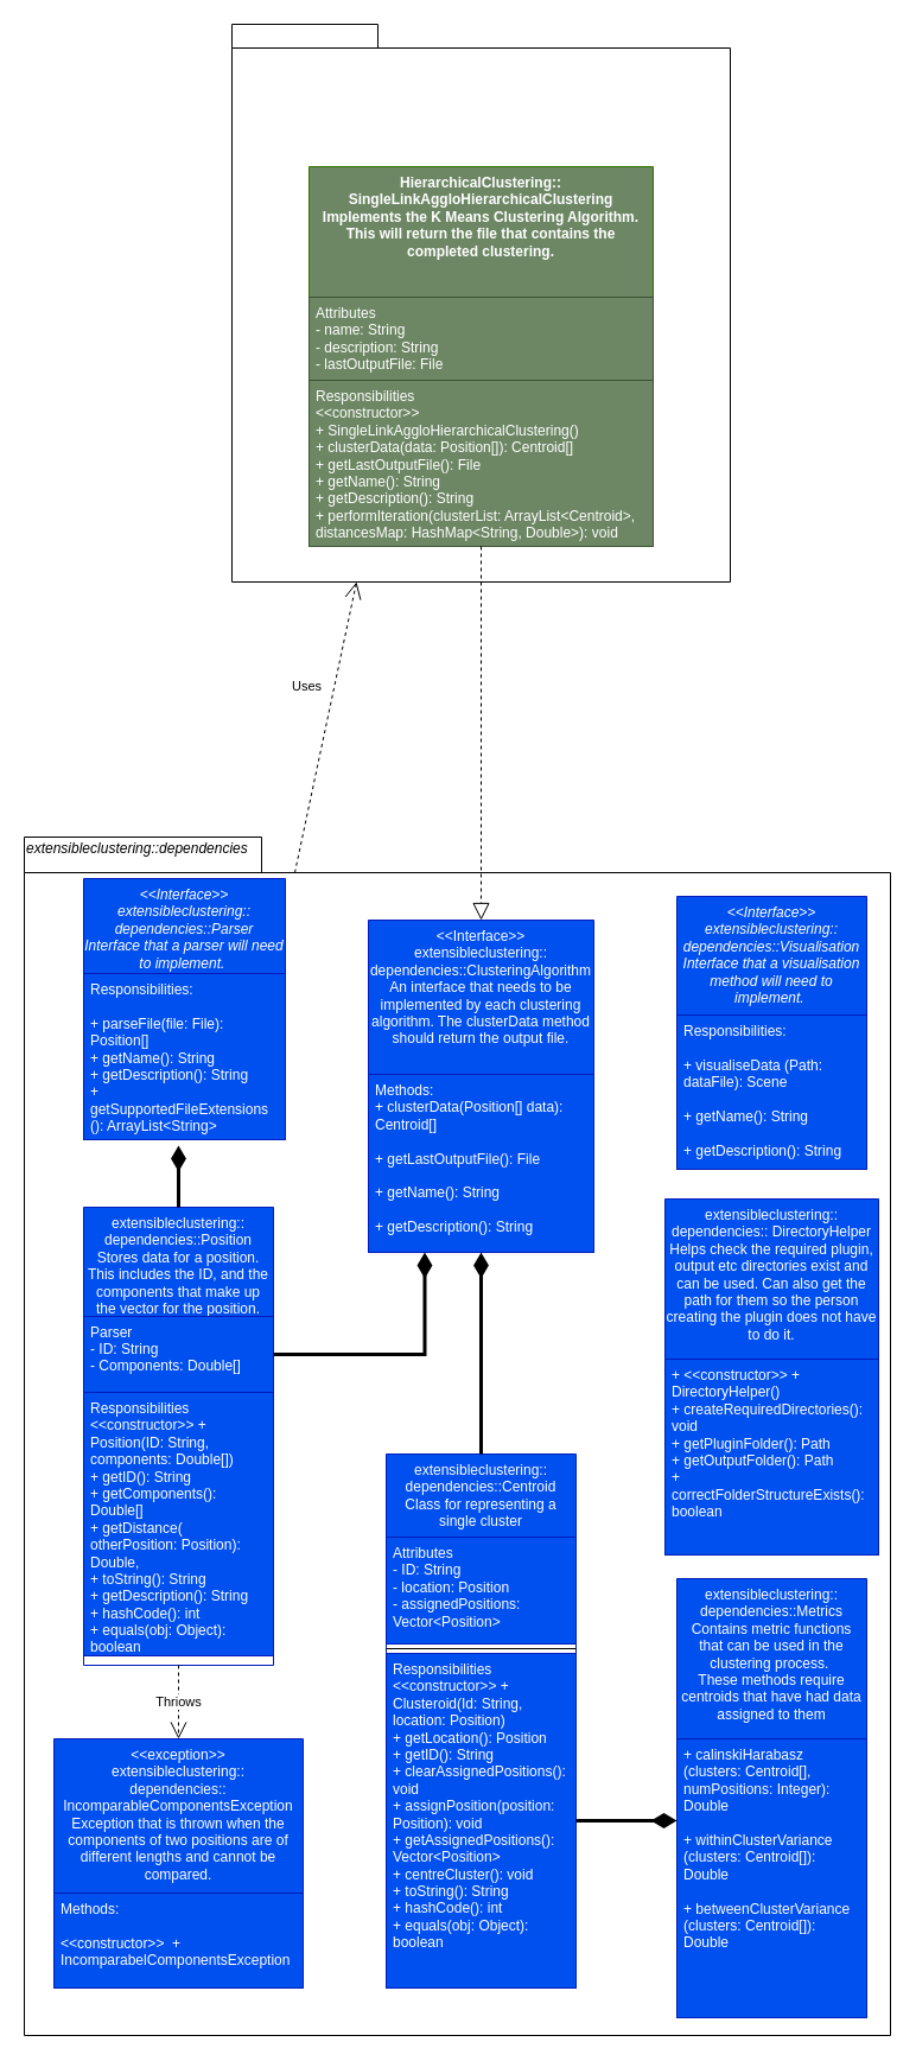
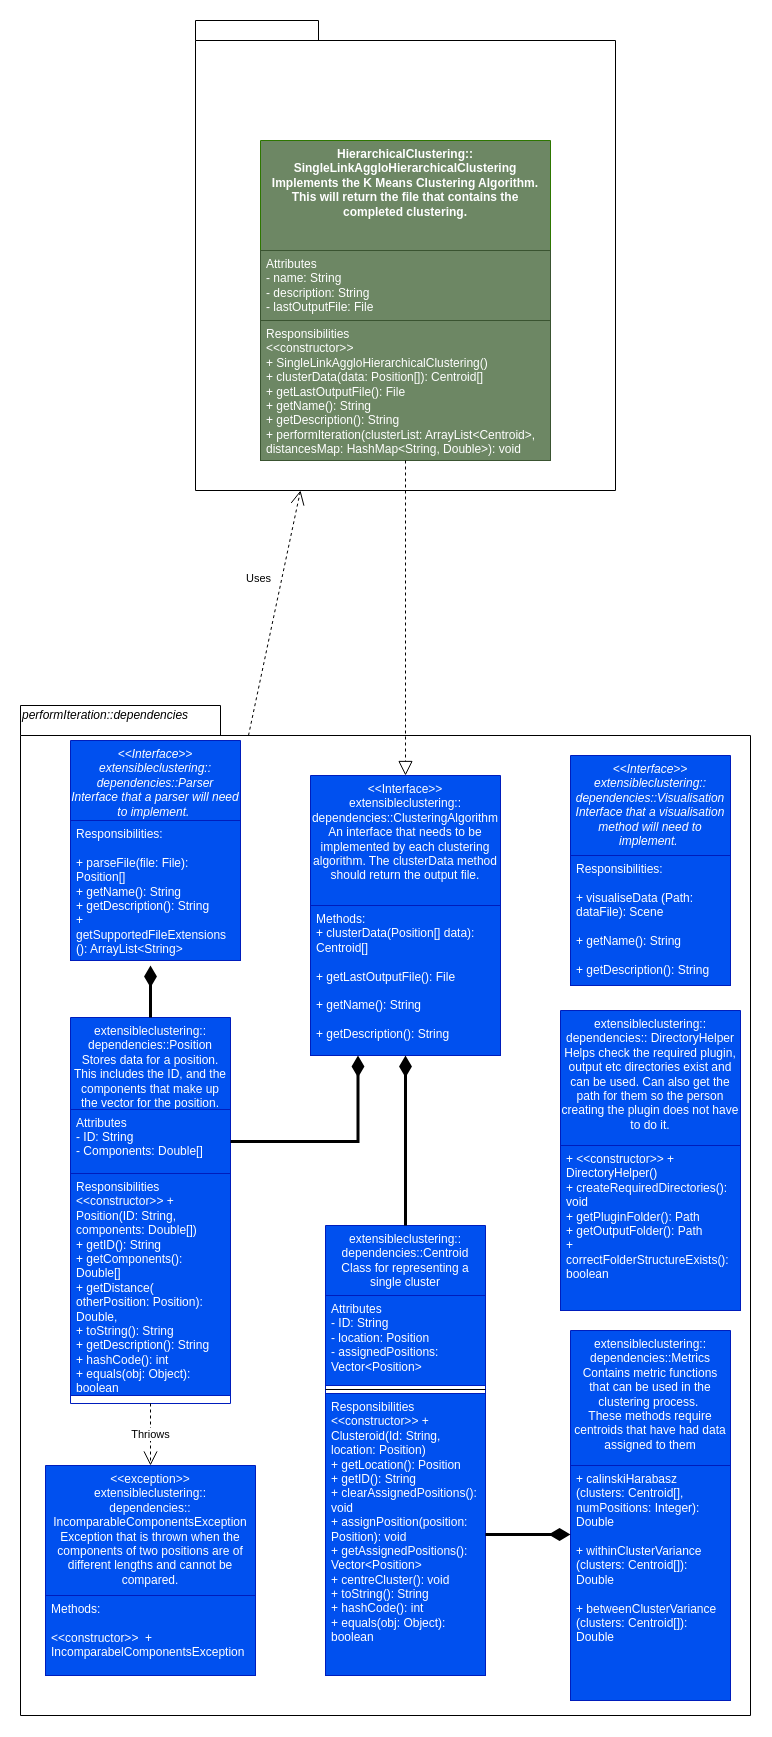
  <mxCell id="0" />
  <mxCell id="1" parent="0" />
  <mxCell id="2" value="" style="shape=folder;fontStyle=1;spacingTop=10;tabWidth=123;tabHeight=20;tabPosition=left;html=1;" parent="1" vertex="1"><mxGeometry x="195" y="20" width="420" height="470" as="geometry" /></mxCell>
  <mxCell id="3" value="HierarchicalClustering:: SingleLinkAggloHierarchicalClustering&lt;br&gt;Implements the K Means Clustering Algorithm. This will return the file that contains the completed clustering." style="swimlane;fontStyle=1;align=center;verticalAlign=top;childLayout=stackLayout;horizontal=1;startSize=110;horizontalStack=0;resizeParent=1;resizeParentMax=0;resizeLast=0;collapsible=1;marginBottom=0;whiteSpace=wrap;labelBorderColor=none;html=1;strokeColor=#2D7600;fontColor=#ffffff;fillColor=#6D8764;" parent="1" vertex="1"><mxGeometry x="260" y="140" width="290" height="320" as="geometry" /></mxCell>
  <mxCell id="4" value="Attributes&#10;- name: String&#10;- description: String&#10;- lastOutputFile: File" style="text;align=left;verticalAlign=top;spacingLeft=4;spacingRight=4;overflow=hidden;rotatable=0;points=[[0,0.5],[1,0.5]];portConstraint=eastwest;rounded=0;shadow=0;html=0;fontStyle=0;whiteSpace=wrap;strokeColor=#3A5431;fontColor=#ffffff;fillColor=#6D8764;" parent="3" vertex="1"><mxGeometry y="110" width="290" height="70" as="geometry" /></mxCell>
  <mxCell id="5" value="Responsibilities&#10;&lt;&lt;constructor&gt;&gt; + SingleLinkAggloHierarchicalClustering()&#10;+ clusterData(data: Position[]): Centroid[]&#10;+ getLastOutputFile(): File&#10;+ getName(): String&#10;+ getDescription(): String&#10;+ performIteration(clusterList: ArrayList&lt;Centroid&gt;, distancesMap: HashMap&lt;String, Double&gt;): void" style="text;strokeColor=#3A5431;fillColor=#6d8764;align=left;verticalAlign=top;spacingLeft=4;spacingRight=4;overflow=hidden;rotatable=0;points=[[0,0.5],[1,0.5]];portConstraint=eastwest;whiteSpace=wrap;fontColor=#ffffff;" parent="3" vertex="1"><mxGeometry y="180" width="290" height="140" as="geometry" /></mxCell>
  <mxCell id="6" value="" style="shape=folder;fontStyle=1;spacingTop=10;tabWidth=200;tabHeight=30;tabPosition=left;html=1;" parent="1" vertex="1"><mxGeometry x="20" y="705" width="730" height="1010" as="geometry" /></mxCell>
  <mxCell id="7" value="extensibleclustering::&#10;dependencies::Position&#10;Stores data for a position. This includes the ID, and the components that make up the vector for the position." style="swimlane;fontStyle=0;align=center;verticalAlign=top;childLayout=stackLayout;horizontal=1;startSize=92;horizontalStack=0;resizeParent=1;resizeLast=0;collapsible=1;marginBottom=0;rounded=0;shadow=0;strokeWidth=1;whiteSpace=wrap;fillColor=#0050ef;strokeColor=#001DBC;fontColor=#ffffff;" parent="1" vertex="1"><mxGeometry x="70" y="1017" width="160" height="386" as="geometry"><mxRectangle x="130" y="380" width="160" height="26" as="alternateBounds" /></mxGeometry></mxCell>
- <mxCell id="8" value="Parser&#10;- ID: String&#10;- Components: Double[]" style="text;align=left;verticalAlign=top;spacingLeft=4;spacingRight=4;overflow=hidden;rotatable=0;points=[[0,0.5],[1,0.5]];portConstraint=eastwest;rounded=0;shadow=0;html=0;fontStyle=0;fillColor=#0050ef;strokeColor=#001DBC;fontColor=#ffffff;" parent="7" vertex="1"><mxGeometry y="92" width="160" height="64" as="geometry" /></mxCell>
+ <mxCell id="8" value="Attributes&#10;- ID: String&#10;- Components: Double[]" style="text;align=left;verticalAlign=top;spacingLeft=4;spacingRight=4;overflow=hidden;rotatable=0;points=[[0,0.5],[1,0.5]];portConstraint=eastwest;rounded=0;shadow=0;html=0;fontStyle=0;fillColor=#0050ef;strokeColor=#001DBC;fontColor=#ffffff;" parent="7" vertex="1"><mxGeometry y="92" width="160" height="64" as="geometry" /></mxCell>
  <mxCell id="9" value="Responsibilities&#10;&lt;&lt;constructor&gt;&gt; + Position(ID: String, components: Double[])&#10;+ getID(): String&#10;+ getComponents(): Double[]&#10;+ getDistance( otherPosition: Position): Double, &#10;+ toString(): String&#10;+ getDescription(): String&#10;+ hashCode(): int&#10;+ equals(obj: Object): boolean" style="text;align=left;verticalAlign=top;spacingLeft=4;spacingRight=4;overflow=hidden;rotatable=0;points=[[0,0.5],[1,0.5]];portConstraint=eastwest;fontStyle=0;whiteSpace=wrap;fillColor=#0050ef;strokeColor=#001DBC;fontColor=#ffffff;" parent="7" vertex="1"><mxGeometry y="156" width="160" height="222" as="geometry" /></mxCell>
  <mxCell id="10" value="" style="endArrow=diamondThin;endSize=13;endFill=1;shadow=0;strokeWidth=3;rounded=0;edgeStyle=elbowEdgeStyle;elbow=vertical;strokeColor=#000000;entryX=0.5;entryY=1;entryDx=0;entryDy=0;" parent="1" source="7" edge="1"><mxGeometry width="160" relative="1" as="geometry"><mxPoint x="150" y="828" as="sourcePoint" /><mxPoint x="150" y="965" as="targetPoint" /></mxGeometry></mxCell>
- <mxCell id="11" value="&lt;span style=&quot;font-style: italic ; text-align: center&quot;&gt;extensibleclustering::&lt;/span&gt;&lt;span style=&quot;font-style: italic ; text-align: center&quot;&gt;dependencies&lt;/span&gt;" style="text;html=1;strokeColor=none;fillColor=none;align=left;verticalAlign=middle;whiteSpace=wrap;rounded=0;" parent="1" vertex="1"><mxGeometry x="20" y="695" width="250" height="40" as="geometry" /></mxCell>
+ <mxCell id="11" value="&lt;span style=&quot;font-style: italic ; text-align: center&quot;&gt;performIteration::&lt;/span&gt;&lt;span style=&quot;font-style: italic ; text-align: center&quot;&gt;dependencies&lt;/span&gt;" style="text;html=1;strokeColor=none;fillColor=none;align=left;verticalAlign=middle;whiteSpace=wrap;rounded=0;" parent="1" vertex="1"><mxGeometry x="20" y="695" width="250" height="40" as="geometry" /></mxCell>
  <mxCell id="12" value="&lt;&lt;Interface&gt;&gt;&#10;extensibleclustering::&#10;dependencies::ClusteringAlgorithm&#10;An interface that needs to be implemented by each clustering algorithm. The clusterData method should return the output file." style="swimlane;fontStyle=0;align=center;verticalAlign=top;childLayout=stackLayout;horizontal=1;startSize=130;horizontalStack=0;resizeParent=1;resizeLast=0;collapsible=1;marginBottom=0;rounded=0;shadow=0;strokeWidth=1;whiteSpace=wrap;fillColor=#0050ef;strokeColor=#001DBC;fontColor=#ffffff;" parent="1" vertex="1"><mxGeometry x="310" y="775" width="190" height="280" as="geometry"><mxRectangle x="130" y="380" width="160" height="26" as="alternateBounds" /></mxGeometry></mxCell>
  <mxCell id="13" value="Methods:&#10;+ clusterData(Position[] data): Centroid[] &#10;&#10;+ getLastOutputFile(): File&#10;&#10;+ getName(): String &#10;&#10;+ getDescription(): String" style="text;align=left;verticalAlign=top;spacingLeft=4;spacingRight=4;overflow=hidden;rotatable=0;points=[[0,0.5],[1,0.5]];portConstraint=eastwest;fontStyle=0;whiteSpace=wrap;fillColor=#0050ef;strokeColor=#001DBC;fontColor=#ffffff;" parent="12" vertex="1"><mxGeometry y="130" width="190" height="150" as="geometry" /></mxCell>
  <mxCell id="14" value="extensibleclustering::&#10;dependencies::Metrics&#10;Contains metric functions that can be used in the clustering process. &#10;These methods require centroids that have had data assigned to them" style="swimlane;fontStyle=0;align=center;verticalAlign=top;childLayout=stackLayout;horizontal=1;startSize=135;horizontalStack=0;resizeParent=1;resizeLast=0;collapsible=1;marginBottom=0;rounded=0;shadow=0;strokeWidth=1;whiteSpace=wrap;fillColor=#0050ef;strokeColor=#001DBC;fontColor=#ffffff;" parent="1" vertex="1"><mxGeometry x="570" y="1330" width="160" height="370" as="geometry"><mxRectangle x="130" y="380" width="160" height="26" as="alternateBounds" /></mxGeometry></mxCell>
  <mxCell id="15" value="+ calinskiHarabasz (clusters: Centroid[], numPositions: Integer): Double&#10;&#10;+ withinClusterVariance (clusters: Centroid[]): Double&#10;&#10;+ betweenClusterVariance (clusters: Centroid[]): Double" style="text;align=left;verticalAlign=top;spacingLeft=4;spacingRight=4;overflow=hidden;rotatable=0;points=[[0,0.5],[1,0.5]];portConstraint=eastwest;fontStyle=0;whiteSpace=wrap;fillColor=#0050ef;strokeColor=#001DBC;fontColor=#ffffff;" parent="14" vertex="1"><mxGeometry y="135" width="160" height="235" as="geometry" /></mxCell>
  <mxCell id="16" value="extensibleclustering::&#10;dependencies::Centroid&#10;Class for representing a single cluster" style="swimlane;fontStyle=0;align=center;verticalAlign=top;childLayout=stackLayout;horizontal=1;startSize=70;horizontalStack=0;resizeParent=1;resizeLast=0;collapsible=1;marginBottom=0;rounded=0;shadow=0;strokeWidth=1;whiteSpace=wrap;fillColor=#0050ef;strokeColor=#001DBC;fontColor=#ffffff;" parent="1" vertex="1"><mxGeometry x="325" y="1225" width="160" height="450" as="geometry"><mxRectangle x="130" y="380" width="160" height="26" as="alternateBounds" /></mxGeometry></mxCell>
  <mxCell id="17" value="Attributes&#10;- ID: String&#10;- location: Position&#10;- assignedPositions: Vector&lt;Position&gt;" style="text;align=left;verticalAlign=top;spacingLeft=4;spacingRight=4;overflow=hidden;rotatable=0;points=[[0,0.5],[1,0.5]];portConstraint=eastwest;rounded=0;shadow=0;html=0;fontStyle=0;whiteSpace=wrap;fillColor=#0050ef;strokeColor=#001DBC;fontColor=#ffffff;" parent="16" vertex="1"><mxGeometry y="70" width="160" height="90" as="geometry" /></mxCell>
  <mxCell id="18" value="" style="line;html=1;strokeWidth=1;align=left;verticalAlign=middle;spacingTop=-1;spacingLeft=3;spacingRight=3;rotatable=0;labelPosition=right;points=[];portConstraint=eastwest;" parent="16" vertex="1"><mxGeometry y="160" width="160" height="8" as="geometry" /></mxCell>
  <mxCell id="19" value="Responsibilities&#10;&lt;&lt;constructor&gt;&gt; + Clusteroid(Id: String, location: Position)&#10;+ getLocation(): Position&#10;+ getID(): String&#10;+ clearAssignedPositions(): void&#10;+ assignPosition(position: Position): void&#10;+ getAssignedPositions(): Vector&lt;Position&gt;&#10;+ centreCluster(): void&#10;+ toString(): String&#10;+ hashCode(): int&#10;+ equals(obj: Object): boolean" style="text;align=left;verticalAlign=top;spacingLeft=4;spacingRight=4;overflow=hidden;rotatable=0;points=[[0,0.5],[1,0.5]];portConstraint=eastwest;fontStyle=0;whiteSpace=wrap;fillColor=#0050ef;strokeColor=#001DBC;fontColor=#ffffff;" parent="16" vertex="1"><mxGeometry y="168" width="160" height="282" as="geometry" /></mxCell>
  <mxCell id="20" value="" style="endArrow=diamondThin;endSize=13;endFill=1;shadow=0;strokeWidth=3;rounded=0;edgeStyle=elbowEdgeStyle;elbow=vertical;strokeColor=#000000;entryX=0.25;entryY=1;entryDx=0;entryDy=0;exitX=1;exitY=0.5;exitDx=0;exitDy=0;" parent="1" source="8" target="12" edge="1"><mxGeometry width="160" relative="1" as="geometry"><mxPoint x="290" y="1167" as="sourcePoint" /><mxPoint x="290" y="1115" as="targetPoint" /><Array as="points"><mxPoint x="360" y="1141" /></Array></mxGeometry></mxCell>
  <mxCell id="21" value="" style="endArrow=diamondThin;endSize=13;endFill=1;shadow=0;strokeWidth=3;rounded=0;edgeStyle=elbowEdgeStyle;elbow=vertical;strokeColor=#000000;entryX=0.5;entryY=1;entryDx=0;entryDy=0;exitX=0.5;exitY=0;exitDx=0;exitDy=0;" parent="1" source="16" target="12" edge="1"><mxGeometry width="160" relative="1" as="geometry"><mxPoint x="384.5" y="1207" as="sourcePoint" /><mxPoint x="384.5" y="1155" as="targetPoint" /></mxGeometry></mxCell>
  <mxCell id="22" value="&lt;&lt;exception&gt;&gt;&#10;extensibleclustering::&#10;dependencies:: IncomparableComponentsException&#10;Exception that is thrown when the components of two positions are of different lengths and cannot be compared." style="swimlane;fontStyle=0;align=center;verticalAlign=top;childLayout=stackLayout;horizontal=1;startSize=130;horizontalStack=0;resizeParent=1;resizeLast=0;collapsible=1;marginBottom=0;rounded=0;shadow=0;strokeWidth=1;whiteSpace=wrap;fillColor=#0050ef;strokeColor=#001DBC;fontColor=#ffffff;" parent="1" vertex="1"><mxGeometry x="45" y="1465" width="210" height="210" as="geometry"><mxRectangle x="130" y="380" width="160" height="26" as="alternateBounds" /></mxGeometry></mxCell>
  <mxCell id="23" value="Methods: &#10;&#10;&lt;&lt;constructor&gt;&gt;  + IncomparabelComponentsException" style="text;align=left;verticalAlign=top;spacingLeft=4;spacingRight=4;overflow=hidden;rotatable=0;points=[[0,0.5],[1,0.5]];portConstraint=eastwest;fontStyle=0;whiteSpace=wrap;fillColor=#0050ef;strokeColor=#001DBC;fontColor=#ffffff;" parent="22" vertex="1"><mxGeometry y="130" width="210" height="80" as="geometry" /></mxCell>
  <mxCell id="24" value="Thriows" style="endArrow=open;endSize=12;dashed=1;html=1;entryX=0.5;entryY=0;entryDx=0;entryDy=0;exitX=0.5;exitY=1;exitDx=0;exitDy=0;" parent="1" source="7" target="22" edge="1"><mxGeometry width="160" relative="1" as="geometry"><mxPoint x="710" y="1235" as="sourcePoint" /><mxPoint x="870" y="1235" as="targetPoint" /></mxGeometry></mxCell>
  <mxCell id="25" value="" style="endArrow=diamondThin;endSize=13;endFill=1;shadow=0;strokeWidth=3;rounded=0;edgeStyle=elbowEdgeStyle;elbow=vertical;strokeColor=#000000;exitX=1;exitY=0.5;exitDx=0;exitDy=0;" parent="1" source="19" edge="1"><mxGeometry width="160" relative="1" as="geometry"><mxPoint x="530" y="1395" as="sourcePoint" /><mxPoint x="570" y="1534" as="targetPoint" /><Array as="points"><mxPoint x="530" y="1534" /></Array></mxGeometry></mxCell>
  <mxCell id="26" value="" style="endArrow=block;dashed=1;endFill=0;endSize=12;html=1;entryX=0.5;entryY=0;entryDx=0;entryDy=0;exitX=0.5;exitY=1;exitDx=0;exitDy=0;exitPerimeter=0;" parent="1" source="5" target="12" edge="1"><mxGeometry width="160" relative="1" as="geometry"><mxPoint x="400" y="480" as="sourcePoint" /><mxPoint x="400" y="775" as="targetPoint" /><Array as="points" /></mxGeometry></mxCell>
  <mxCell id="27" value="Uses" style="endArrow=open;endSize=12;dashed=1;html=1;entryX=0.25;entryY=1;entryDx=0;entryDy=0;entryPerimeter=0;" parent="1" target="2" edge="1"><mxGeometry x="0.243" y="23" width="160" relative="1" as="geometry"><mxPoint x="248" y="735" as="sourcePoint" /><mxPoint x="408" y="735" as="targetPoint" /><mxPoint as="offset" /></mxGeometry></mxCell>
  <mxCell id="28" value="extensibleclustering::&#10;dependencies:: DirectoryHelper&#10;Helps check the required plugin, output etc directories exist and can be used. Can also get the path for them so the person creating the plugin does not have to do it." style="swimlane;fontStyle=0;align=center;verticalAlign=top;childLayout=stackLayout;horizontal=1;startSize=135;horizontalStack=0;resizeParent=1;resizeLast=0;collapsible=1;marginBottom=0;rounded=0;shadow=0;strokeWidth=1;whiteSpace=wrap;fillColor=#0050ef;strokeColor=#001DBC;fontColor=#ffffff;" parent="1" vertex="1"><mxGeometry x="560" y="1010" width="180" height="300" as="geometry"><mxRectangle x="130" y="380" width="160" height="26" as="alternateBounds" /></mxGeometry></mxCell>
  <mxCell id="29" value="+ &lt;&lt;constructor&gt;&gt; + DirectoryHelper()&#10;+ createRequiredDirectories(): void&#10;+ getPluginFolder(): Path&#10;+ getOutputFolder(): Path&#10;+ correctFolderStructureExists(): boolean" style="text;align=left;verticalAlign=top;spacingLeft=4;spacingRight=4;overflow=hidden;rotatable=0;points=[[0,0.5],[1,0.5]];portConstraint=eastwest;fontStyle=0;whiteSpace=wrap;fillColor=#0050ef;strokeColor=#001DBC;fontColor=#ffffff;" parent="28" vertex="1"><mxGeometry y="135" width="180" height="165" as="geometry" /></mxCell>
  <mxCell id="30" value="&lt;&lt;Interface&gt;&gt;&#10;extensibleclustering::&#10;dependencies::Visualisation&#10;Interface that a visualisation method will need to implement. " style="swimlane;fontStyle=2;align=center;verticalAlign=top;childLayout=stackLayout;horizontal=1;startSize=100;horizontalStack=0;resizeParent=1;resizeLast=0;collapsible=1;marginBottom=0;rounded=0;shadow=0;strokeWidth=1;whiteSpace=wrap;fillColor=#0050ef;strokeColor=#001DBC;fontColor=#ffffff;" parent="1" vertex="1"><mxGeometry x="570" y="755" width="160" height="230" as="geometry"><mxRectangle x="230" y="140" width="160" height="26" as="alternateBounds" /></mxGeometry></mxCell>
  <mxCell id="31" value="Responsibilities:&#10;&#10;+ visualiseData (Path: dataFile): Scene&#10;&#10;+ getName(): String&#10;&#10;+ getDescription(): String" style="text;align=left;verticalAlign=top;spacingLeft=4;spacingRight=4;overflow=hidden;rotatable=0;points=[[0,0.5],[1,0.5]];portConstraint=eastwest;whiteSpace=wrap;fillColor=#0050ef;strokeColor=#001DBC;fontColor=#ffffff;" parent="30" vertex="1"><mxGeometry y="100" width="160" height="130" as="geometry" /></mxCell>
  <mxCell id="32" value="&lt;&lt;Interface&gt;&gt;&#10;extensibleclustering::&#10;dependencies::Parser&#10;Interface that a parser will need to implement. " style="swimlane;fontStyle=2;align=center;verticalAlign=top;childLayout=stackLayout;horizontal=1;startSize=80;horizontalStack=0;resizeParent=1;resizeLast=0;collapsible=1;marginBottom=0;rounded=0;shadow=0;strokeWidth=1;whiteSpace=wrap;fillColor=#0050ef;strokeColor=#001DBC;fontColor=#ffffff;" vertex="1" parent="1"><mxGeometry x="70" y="740" width="170" height="220" as="geometry"><mxRectangle x="230" y="140" width="160" height="26" as="alternateBounds" /></mxGeometry></mxCell>
  <mxCell id="33" value="Responsibilities:&#10;&#10;+ parseFile(file: File):  Position[] &#10;+ getName(): String&#10;+ getDescription(): String&#10;+ getSupportedFileExtensions (): ArrayList&lt;String&gt;" style="text;align=left;verticalAlign=top;spacingLeft=4;spacingRight=4;overflow=hidden;rotatable=0;points=[[0,0.5],[1,0.5]];portConstraint=eastwest;whiteSpace=wrap;fillColor=#0050ef;strokeColor=#001DBC;fontColor=#ffffff;" vertex="1" parent="32"><mxGeometry y="80" width="170" height="140" as="geometry" /></mxCell>
